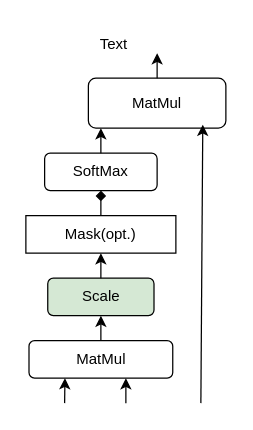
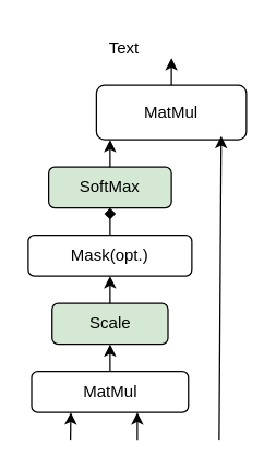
  <mxCell id="0" />
  <mxCell id="1" parent="0" />
  <mxCell id="2" value="MatMul" style="rounded=1;whiteSpace=wrap;html=1;" vertex="1" parent="1"><mxGeometry x="70" y="62" width="110" height="40" as="geometry" /></mxCell>
- <mxCell id="3" value="SoftMax" style="rounded=1;whiteSpace=wrap;html=1;" vertex="1" parent="1"><mxGeometry x="35" y="122" width="90" height="30" as="geometry" /></mxCell>
- <mxCell id="4" value="Mask(opt.)" style="whiteSpace=wrap;html=1;rounded=0;" vertex="1" parent="1"><mxGeometry x="20" y="172" width="120" height="30" as="geometry" /></mxCell>
+ <mxCell id="3" value="SoftMax" style="rounded=1;whiteSpace=wrap;html=1;fillColor=#d5e8d4;" vertex="1" parent="1"><mxGeometry x="35" y="122" width="90" height="30" as="geometry" /></mxCell>
+ <mxCell id="4" value="Mask(opt.)" style="rounded=1;whiteSpace=wrap;html=1;" vertex="1" parent="1"><mxGeometry x="20" y="172" width="120" height="30" as="geometry" /></mxCell>
  <mxCell id="5" value="Scale" style="rounded=1;whiteSpace=wrap;html=1;fillColor=#d5e8d4;" vertex="1" parent="1"><mxGeometry x="37.5" y="222" width="85" height="30" as="geometry" /></mxCell>
  <mxCell id="6" value="MatMul" style="rounded=1;whiteSpace=wrap;html=1;" vertex="1" parent="1"><mxGeometry x="22.5" y="272" width="115" height="30" as="geometry" /></mxCell>
  <mxCell id="7" value="" style="endArrow=classic;html=1;rounded=0;entryX=0.832;entryY=0.931;entryDx=0;entryDy=0;entryPerimeter=0;" edge="1" parent="1" target="2"><mxGeometry width="50" height="50" relative="1" as="geometry"><mxPoint x="160" y="322" as="sourcePoint" /><mxPoint x="150" y="172" as="targetPoint" /></mxGeometry></mxCell>
  <mxCell id="8" value="" style="endArrow=classic;html=1;rounded=0;exitX=0.5;exitY=0;exitDx=0;exitDy=0;" edge="1" parent="1" source="3"><mxGeometry width="50" height="50" relative="1" as="geometry"><mxPoint x="100" y="222" as="sourcePoint" /><mxPoint x="80" y="102" as="targetPoint" /></mxGeometry></mxCell>
  <mxCell id="9" value="" style="endArrow=diamond;html=1;rounded=0;entryX=0.5;entryY=1;entryDx=0;entryDy=0;exitX=0.5;exitY=0;exitDx=0;exitDy=0;" edge="1" parent="1" source="4" target="3"><mxGeometry width="50" height="50" relative="1" as="geometry"><mxPoint x="100" y="242" as="sourcePoint" /><mxPoint x="150" y="192" as="targetPoint" /></mxGeometry></mxCell>
  <mxCell id="10" value="" style="endArrow=classic;html=1;rounded=0;entryX=0.5;entryY=1;entryDx=0;entryDy=0;exitX=0.5;exitY=0;exitDx=0;exitDy=0;" edge="1" parent="1" source="5" target="4"><mxGeometry width="50" height="50" relative="1" as="geometry"><mxPoint x="100" y="242" as="sourcePoint" /><mxPoint x="150" y="192" as="targetPoint" /></mxGeometry></mxCell>
  <mxCell id="11" value="" style="endArrow=classic;html=1;rounded=0;exitX=0.5;exitY=0;exitDx=0;exitDy=0;entryX=0.5;entryY=1;entryDx=0;entryDy=0;" edge="1" parent="1" source="6" target="5"><mxGeometry width="50" height="50" relative="1" as="geometry"><mxPoint x="100" y="242" as="sourcePoint" /><mxPoint x="150" y="192" as="targetPoint" /></mxGeometry></mxCell>
  <mxCell id="12" value="" style="endArrow=classic;html=1;rounded=0;entryX=0.25;entryY=1;entryDx=0;entryDy=0;" edge="1" parent="1" target="6"><mxGeometry width="50" height="50" relative="1" as="geometry"><mxPoint x="51" y="322" as="sourcePoint" /><mxPoint x="150" y="192" as="targetPoint" /></mxGeometry></mxCell>
  <mxCell id="13" value="" style="endArrow=classic;html=1;rounded=0;entryX=0.25;entryY=1;entryDx=0;entryDy=0;" edge="1" parent="1"><mxGeometry width="50" height="50" relative="1" as="geometry"><mxPoint x="100" y="322" as="sourcePoint" /><mxPoint x="100" y="302" as="targetPoint" /></mxGeometry></mxCell>
  <mxCell id="14" value="" style="endArrow=classic;html=1;rounded=0;entryX=0.25;entryY=1;entryDx=0;entryDy=0;" edge="1" parent="1"><mxGeometry width="50" height="50" relative="1" as="geometry"><mxPoint x="125" y="62" as="sourcePoint" /><mxPoint x="125" y="42" as="targetPoint" /></mxGeometry></mxCell>
  <mxCell id="15" value="Text" style="text;html=1;align=center;verticalAlign=middle;resizable=0;points=[];autosize=1;strokeColor=none;fillColor=none;" vertex="1" parent="1"><mxGeometry x="65" y="20" width="50" height="30" as="geometry" /></mxCell>
